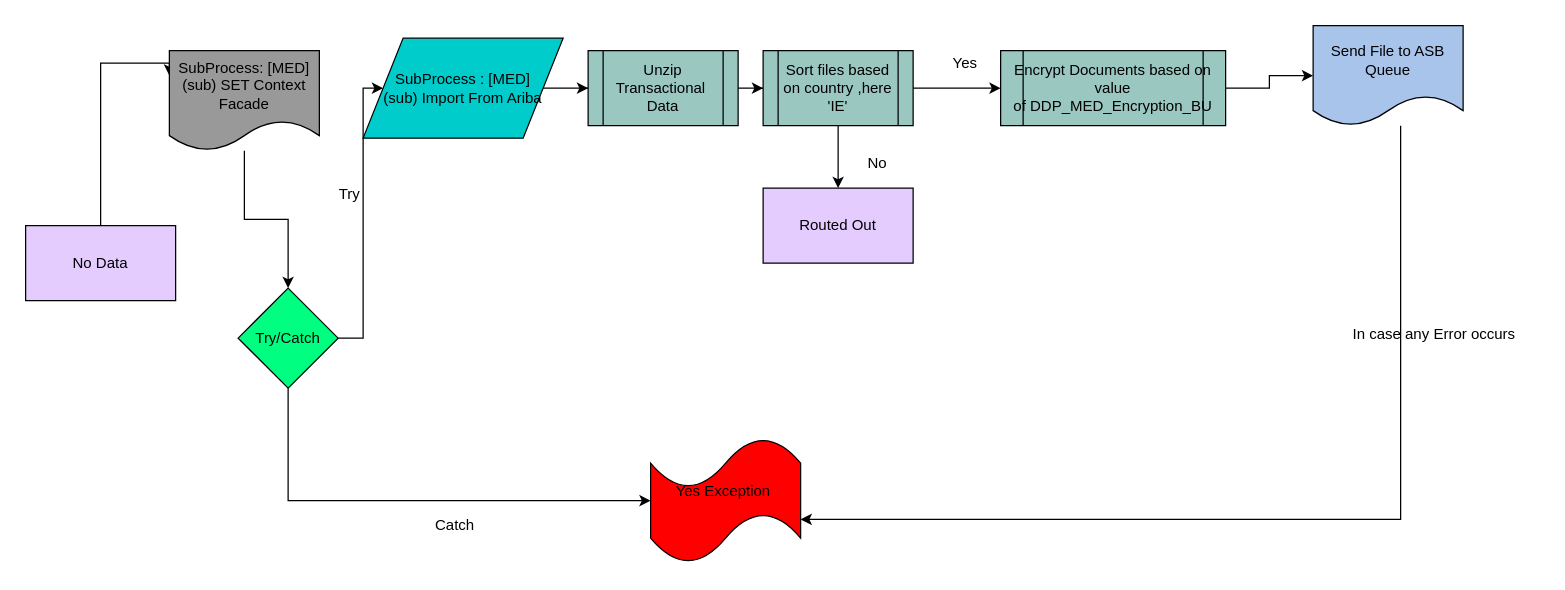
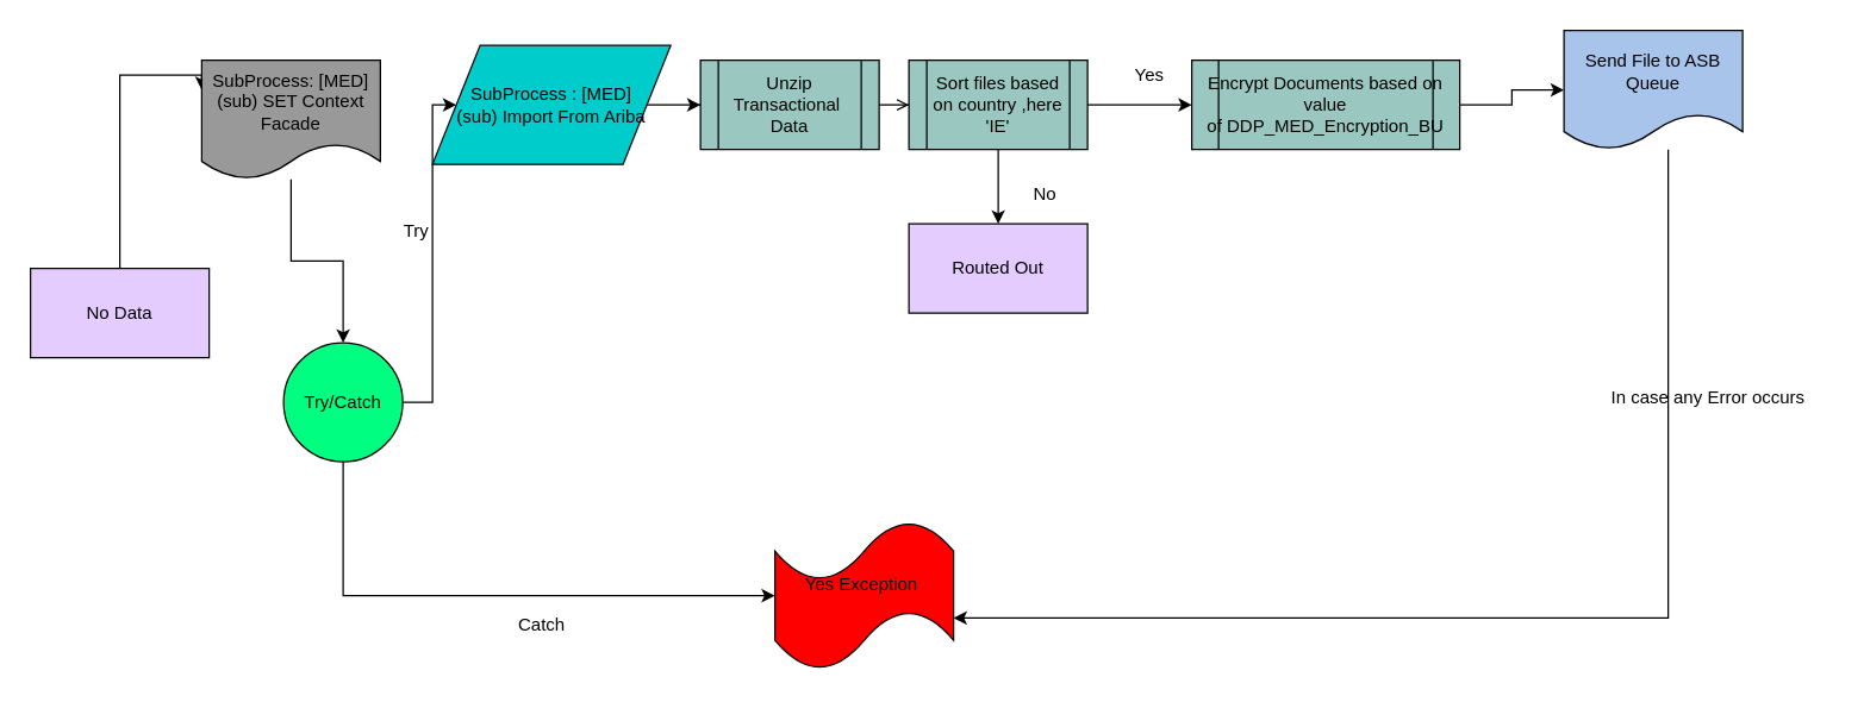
  <mxCell id="0" />
  <mxCell id="1" parent="0" />
  <mxCell id="2" style="edgeStyle=orthogonalEdgeStyle;rounded=0;orthogonalLoop=1;jettySize=auto;html=1;entryX=0;entryY=0.25;entryDx=0;entryDy=0;" edge="1" parent="1" source="3" target="5"><mxGeometry relative="1" as="geometry"><Array as="points"><mxPoint x="80" y="50" /></Array></mxGeometry></mxCell>
  <mxCell id="3" value="No Data" style="rounded=0;whiteSpace=wrap;html=1;fillColor=#E5CCFF;" vertex="1" parent="1"><mxGeometry x="20" y="180" width="120" height="60" as="geometry" /></mxCell>
  <mxCell id="4" style="edgeStyle=orthogonalEdgeStyle;rounded=0;orthogonalLoop=1;jettySize=auto;html=1;entryX=0.5;entryY=0;entryDx=0;entryDy=0;" edge="1" parent="1" source="5" target="8"><mxGeometry relative="1" as="geometry" /></mxCell>
  <mxCell id="5" value="SubProcess: [MED](sub) SET Context Facade" style="shape=document;whiteSpace=wrap;html=1;boundedLbl=1;fillColor=#999999;" vertex="1" parent="1"><mxGeometry x="135" y="40" width="120" height="80" as="geometry" /></mxCell>
  <mxCell id="6" style="edgeStyle=orthogonalEdgeStyle;rounded=0;orthogonalLoop=1;jettySize=auto;html=1;entryX=0;entryY=0.5;entryDx=0;entryDy=0;" edge="1" parent="1" source="8" target="11"><mxGeometry relative="1" as="geometry"><Array as="points"><mxPoint x="290" y="70" /></Array></mxGeometry></mxCell>
  <mxCell id="7" style="edgeStyle=orthogonalEdgeStyle;rounded=0;orthogonalLoop=1;jettySize=auto;html=1;entryX=0;entryY=0.5;entryDx=0;entryDy=0;entryPerimeter=0;" edge="1" parent="1" source="8" target="9"><mxGeometry relative="1" as="geometry"><Array as="points"><mxPoint x="230" y="400" /></Array></mxGeometry></mxCell>
- <mxCell id="8" value="Try/Catch" style="rhombus;whiteSpace=wrap;html=1;fillColor=#00FF80;" vertex="1" parent="1"><mxGeometry x="190" y="230" width="80" height="80" as="geometry" /></mxCell>
+ <mxCell id="8" value="Try/Catch" style="ellipse;whiteSpace=wrap;html=1;fillColor=#00FF80;" vertex="1" parent="1"><mxGeometry x="190" y="230" width="80" height="80" as="geometry" /></mxCell>
  <mxCell id="9" value="Yes Exception&amp;nbsp;&lt;br&gt;&lt;br&gt;" style="shape=tape;whiteSpace=wrap;html=1;fillColor=#FF0000;" vertex="1" parent="1"><mxGeometry x="520" y="350" width="120" height="100" as="geometry" /></mxCell>
  <mxCell id="10" value="" style="edgeStyle=orthogonalEdgeStyle;rounded=0;orthogonalLoop=1;jettySize=auto;html=1;" edge="1" parent="1" source="11" target="13"><mxGeometry relative="1" as="geometry" /></mxCell>
  <mxCell id="11" value="SubProcess : [MED]&lt;br&gt;(sub) Import From Ariba&lt;br&gt;" style="shape=parallelogram;perimeter=parallelogramPerimeter;whiteSpace=wrap;html=1;fillColor=#00CCCC;" vertex="1" parent="1"><mxGeometry x="290" y="30" width="160" height="80" as="geometry" /></mxCell>
- <mxCell id="12" value="" style="edgeStyle=orthogonalEdgeStyle;rounded=0;orthogonalLoop=1;jettySize=auto;html=1;" edge="1" parent="1" source="13" target="16"><mxGeometry relative="1" as="geometry" /></mxCell>
+ <mxCell id="12" value="" style="edgeStyle=orthogonalEdgeStyle;rounded=0;orthogonalLoop=1;jettySize=auto;html=1;endArrow=open;" edge="1" parent="1" source="13" target="16"><mxGeometry relative="1" as="geometry" /></mxCell>
  <mxCell id="13" value="Unzip Transactional&amp;nbsp;&lt;br&gt;Data&lt;br&gt;" style="shape=process;whiteSpace=wrap;html=1;backgroundOutline=1;fillColor=#9AC7BF;" vertex="1" parent="1"><mxGeometry x="470" y="40" width="120" height="60" as="geometry" /></mxCell>
  <mxCell id="14" value="" style="edgeStyle=orthogonalEdgeStyle;rounded=0;orthogonalLoop=1;jettySize=auto;html=1;" edge="1" parent="1" source="16" target="21"><mxGeometry relative="1" as="geometry" /></mxCell>
  <mxCell id="15" value="" style="edgeStyle=orthogonalEdgeStyle;rounded=0;orthogonalLoop=1;jettySize=auto;html=1;" edge="1" parent="1" source="16" target="18"><mxGeometry relative="1" as="geometry" /></mxCell>
  <mxCell id="16" value="Sort files based on country ,here 'IE'" style="shape=process;whiteSpace=wrap;html=1;backgroundOutline=1;fillColor=#9AC7BF;" vertex="1" parent="1"><mxGeometry x="610" y="40" width="120" height="60" as="geometry" /></mxCell>
  <mxCell id="17" value="" style="edgeStyle=orthogonalEdgeStyle;rounded=0;orthogonalLoop=1;jettySize=auto;html=1;" edge="1" parent="1" source="18" target="20"><mxGeometry relative="1" as="geometry" /></mxCell>
  <mxCell id="18" value="Encrypt Documents based on value of&amp;nbsp;DDP_MED_Encryption_BU" style="shape=process;whiteSpace=wrap;html=1;backgroundOutline=1;fillColor=#9AC7BF;" vertex="1" parent="1"><mxGeometry x="800" y="40" width="180" height="60" as="geometry" /></mxCell>
  <mxCell id="19" style="edgeStyle=orthogonalEdgeStyle;rounded=0;orthogonalLoop=1;jettySize=auto;html=1;entryX=1;entryY=0.65;entryDx=0;entryDy=0;entryPerimeter=0;" edge="1" parent="1" source="20" target="9"><mxGeometry relative="1" as="geometry"><Array as="points"><mxPoint x="1120" y="415" /></Array></mxGeometry></mxCell>
  <mxCell id="20" value="Send File to ASB Queue" style="shape=document;whiteSpace=wrap;html=1;boundedLbl=1;fillColor=#A9C4EB;" vertex="1" parent="1"><mxGeometry x="1050" y="20" width="120" height="80" as="geometry" /></mxCell>
  <mxCell id="21" value="Routed Out" style="rounded=0;whiteSpace=wrap;html=1;fillColor=#E5CCFF;" vertex="1" parent="1"><mxGeometry x="610" y="150" width="120" height="60" as="geometry" /></mxCell>
  <mxCell id="22" value="No" style="text;html=1;resizable=0;points=[];autosize=1;align=left;verticalAlign=top;spacingTop=-4;" vertex="1" parent="1"><mxGeometry x="692" y="120" width="30" height="20" as="geometry" /></mxCell>
  <mxCell id="23" value="Yes" style="text;html=1;resizable=0;points=[];autosize=1;align=left;verticalAlign=top;spacingTop=-4;" vertex="1" parent="1"><mxGeometry x="760" y="40" width="40" height="20" as="geometry" /></mxCell>
  <mxCell id="24" value="Try" style="text;html=1;resizable=0;points=[];autosize=1;align=left;verticalAlign=top;spacingTop=-4;" vertex="1" parent="1"><mxGeometry x="269" y="145" width="30" height="20" as="geometry" /></mxCell>
  <mxCell id="25" value="Catch" style="text;html=1;resizable=0;points=[];autosize=1;align=left;verticalAlign=top;spacingTop=-4;" vertex="1" parent="1"><mxGeometry x="346" y="410" width="50" height="20" as="geometry" /></mxCell>
  <mxCell id="26" value="In case any Error occurs" style="text;html=1;resizable=0;points=[];autosize=1;align=left;verticalAlign=top;spacingTop=-4;" vertex="1" parent="1"><mxGeometry x="1080" y="257" width="150" height="20" as="geometry" /></mxCell>
